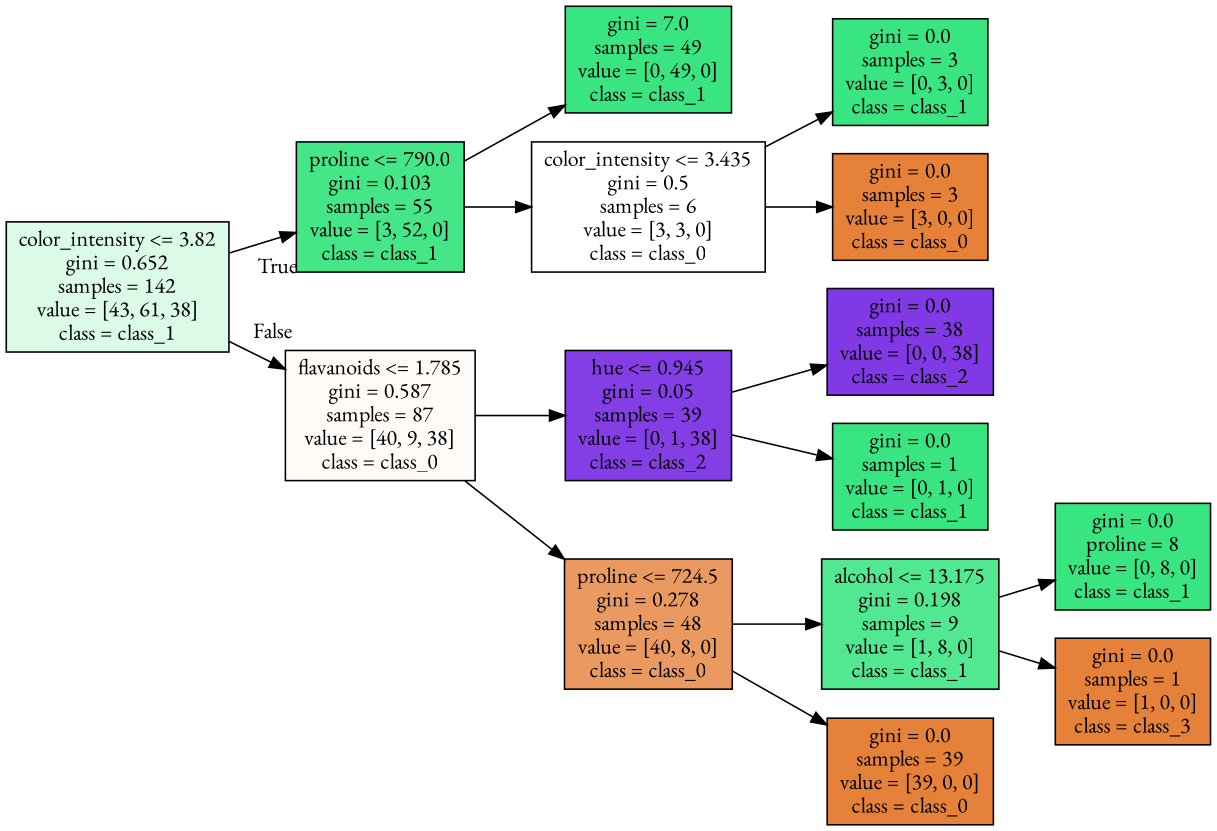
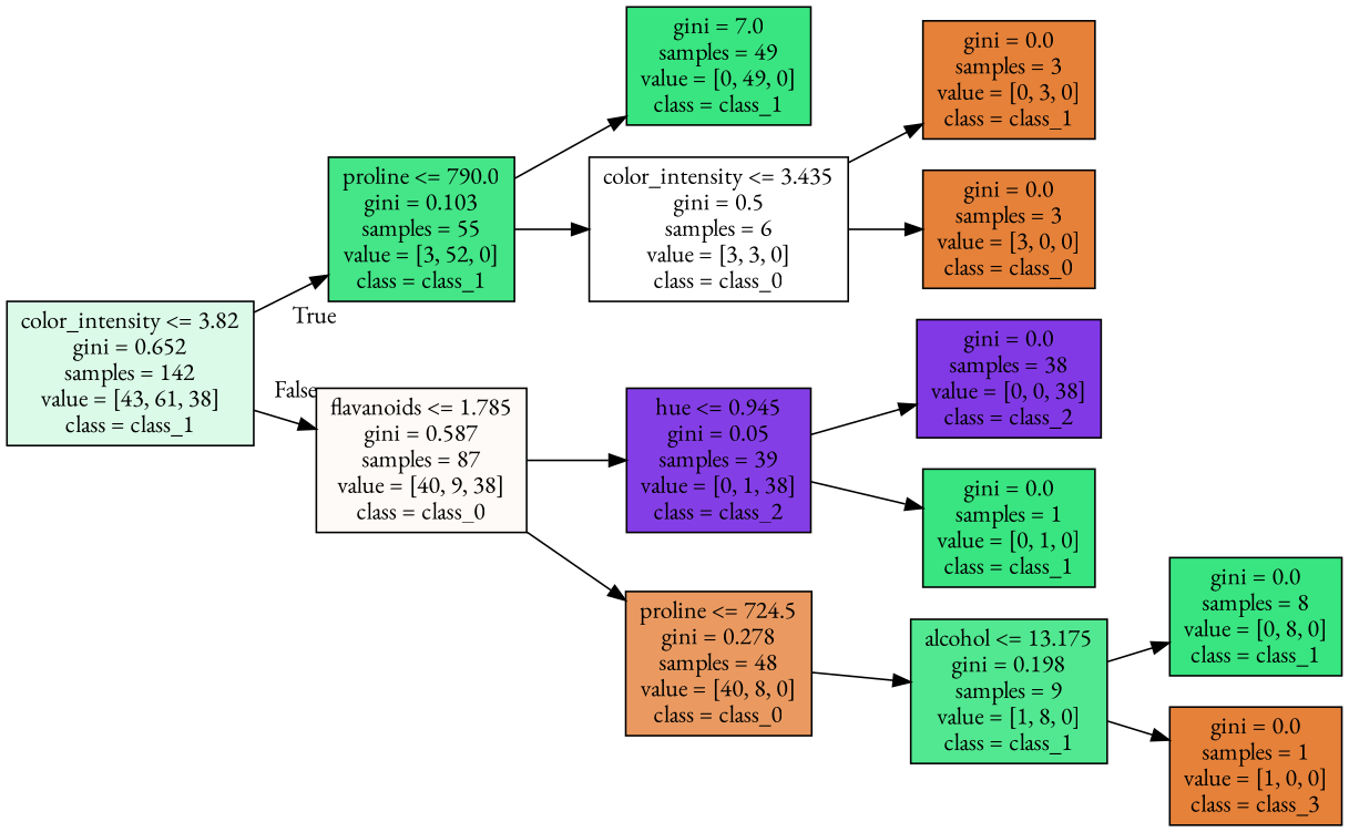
  digraph {
    fontname="EB Garamond"
    rankdir=LR
    node [color=black fillcolor="#39e581" fontname="EB Garamond" shape=box style=filled]
    edge [fontname="EB Garamond"]
    n1 [fillcolor="#dbfae8" label="color_intensity <= 3.82\ngini = 0.652\nsamples = 142\nvalue = [43, 61, 38]\nclass = class_1"]
    n2 [fillcolor="#44e688" label="proline <= 790.0\ngini = 0.103\nsamples = 55\nvalue = [3, 52, 0]\nclass = class_1"]
    n3 [fillcolor="#fefaf7" label="flavanoids <= 1.785\ngini = 0.587\nsamples = 87\nvalue = [40, 9, 38]\nclass = class_0"]
    n4 [label="gini = 7.0\nsamples = 49\nvalue = [0, 49, 0]\nclass = class_1"]
    n5 [fillcolor="#ffffff" label="color_intensity <= 3.435\ngini = 0.5\nsamples = 6\nvalue = [3, 3, 0]\nclass = class_0"]
    n6 [fillcolor="#843ee6" label="hue <= 0.945\ngini = 0.05\nsamples = 39\nvalue = [0, 1, 38]\nclass = class_2"]
    n7 [fillcolor="#ea9a61" label="proline <= 724.5\ngini = 0.278\nsamples = 48\nvalue = [40, 8, 0]\nclass = class_0"]
-   n8 [label="gini = 0.0\nsamples = 3\nvalue = [0, 3, 0]\nclass = class_1"]
+   n8 [fillcolor="#e58139" label="gini = 0.0\nsamples = 3\nvalue = [0, 3, 0]\nclass = class_1"]
    n9 [fillcolor="#e58139" label="gini = 0.0\nsamples = 3\nvalue = [3, 0, 0]\nclass = class_0"]
    n10 [fillcolor="#8139e5" label="gini = 0.0\nsamples = 38\nvalue = [0, 0, 38]\nclass = class_2"]
    n11 [label="gini = 0.0\nsamples = 1\nvalue = [0, 1, 0]\nclass = class_1"]
    n12 [fillcolor="#52e891" label="alcohol <= 13.175\ngini = 0.198\nsamples = 9\nvalue = [1, 8, 0]\nclass = class_1"]
-   n13 [fillcolor="#e58139" label="gini = 0.0\nsamples = 39\nvalue = [39, 0, 0]\nclass = class_0"]
-   n14 [label="gini = 0.0\nproline = 8\nvalue = [0, 8, 0]\nclass = class_1"]
+   n14 [label="gini = 0.0\nsamples = 8\nvalue = [0, 8, 0]\nclass = class_1"]
    n15 [fillcolor="#e58139" label="gini = 0.0\nsamples = 1\nvalue = [1, 0, 0]\nclass = class_3"]
    n1 -> n2 [headlabel=True labelangle=45 labeldistance=2.5]
    n1 -> n3 [headlabel=False labelangle=-45 labeldistance=2.5]
    n2 -> n4
    n2 -> n5
    n3 -> n6
    n3 -> n7
    n5 -> n8
    n5 -> n9
    n6 -> n10
    n6 -> n11
    n7 -> n12
-   n7 -> n13
    n12 -> n14
    n12 -> n15
  }
